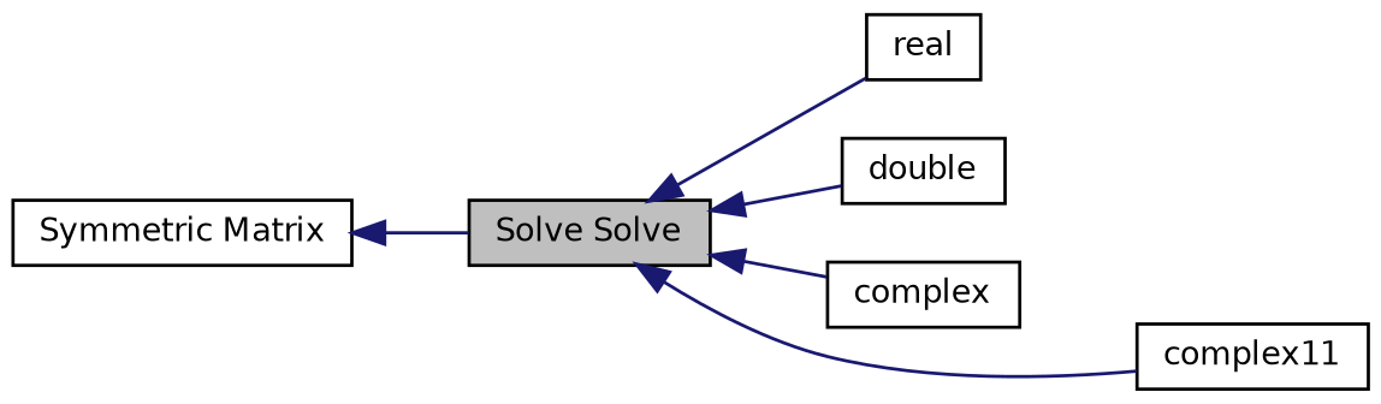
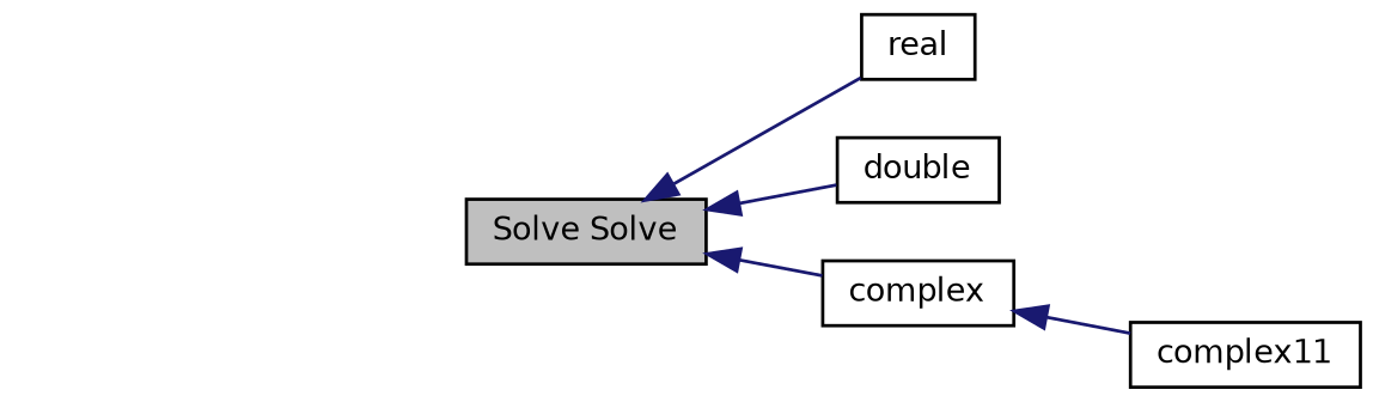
  digraph {
    rankdir=LR
    node [color=black fillcolor=white fontname=Helvetica fontsize=10 shape=record style=filled]
    edge [color=midnightblue dir=back fontname=Helvetica fontsize=10 labelfontname=Helvetica labelfontsize=10 shape=plaintext style=solid]
    n1 [fillcolor=grey75 fontcolor=black height=0.2 label="Solve Solve" width=0.4]
    n2 [height=0.2 label=real width=0.4]
    n3 [height=0.2 label=double width=0.4]
    n4 [height=0.2 label=complex width=0.4]
    n5 [height=0.2 label=complex11 width=0.4]
-   n6 [height=0.2 label="Symmetric Matrix" width=0.4]
    n1 -> n2
    n1 -> n3
    n1 -> n4
-   n1 -> n5
-   n6 -> n1
+   n4 -> n5
  }
